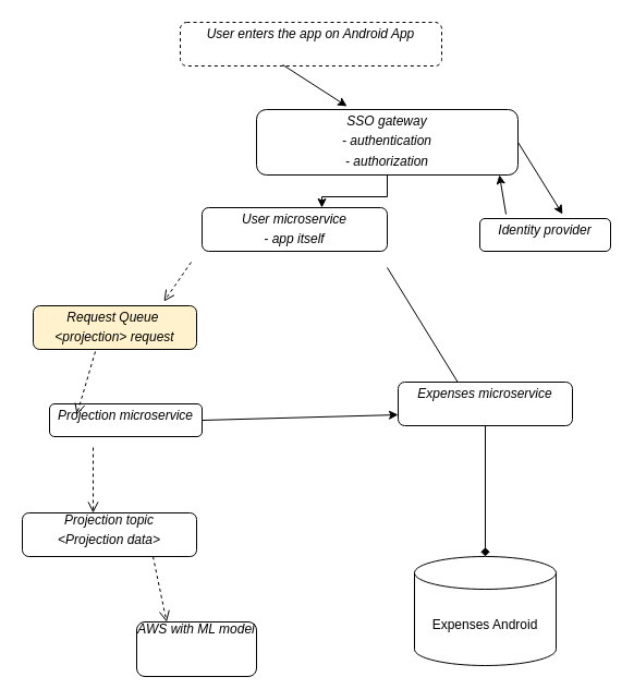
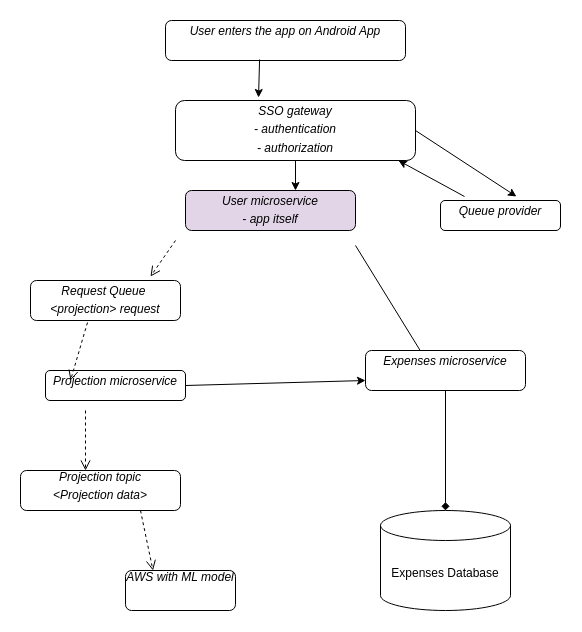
  <mxCell id="0" />
  <mxCell id="1" parent="0" />
- <mxCell id="2" value="&lt;p style=&quot;margin:0px;margin-top:4px;text-align:center;&quot;&gt;&lt;i&gt;User microservice&lt;/i&gt;&lt;/p&gt;&lt;p style=&quot;margin:0px;margin-top:4px;text-align:center;&quot;&gt;&lt;i&gt;- app itself&lt;/i&gt;&lt;/p&gt;" style="verticalAlign=top;align=left;overflow=fill;fontSize=12;fontFamily=Helvetica;html=1;rounded=1;shadow=0;comic=0;labelBackgroundColor=none;strokeWidth=1" parent="1" vertex="1"><mxGeometry x="185" y="190" width="170" height="40" as="geometry" /></mxCell>
+ <mxCell id="2" value="&lt;p style=&quot;margin:0px;margin-top:4px;text-align:center;&quot;&gt;&lt;i&gt;User microservice&lt;/i&gt;&lt;/p&gt;&lt;p style=&quot;margin:0px;margin-top:4px;text-align:center;&quot;&gt;&lt;i&gt;- app itself&lt;/i&gt;&lt;/p&gt;" style="verticalAlign=top;align=left;overflow=fill;fontSize=12;fontFamily=Helvetica;html=1;rounded=1;shadow=0;comic=0;labelBackgroundColor=none;strokeWidth=1;fillColor=#e1d5e7;" parent="1" vertex="1"><mxGeometry x="185" y="190" width="170" height="40" as="geometry" /></mxCell>
  <mxCell id="3" value="" style="html=1;verticalAlign=bottom;endArrow=open;dashed=1;endSize=8;rounded=0;entryX=0.8;entryY=-0.1;entryDx=0;entryDy=0;entryPerimeter=0;" parent="1" target="4" edge="1"><mxGeometry relative="1" as="geometry"><mxPoint x="175" y="240" as="sourcePoint" /><mxPoint x="115" y="290" as="targetPoint" /></mxGeometry></mxCell>
- <mxCell id="4" value="&lt;p style=&quot;margin:0px;margin-top:4px;text-align:center;&quot;&gt;&lt;i&gt;Request Queue&amp;nbsp;&lt;/i&gt;&lt;/p&gt;&lt;p style=&quot;margin:0px;margin-top:4px;text-align:center;&quot;&gt;&lt;i&gt;&amp;lt;projection&amp;gt; request&lt;/i&gt;&lt;/p&gt;" style="verticalAlign=top;align=left;overflow=fill;fontSize=12;fontFamily=Helvetica;html=1;rounded=1;shadow=0;comic=0;labelBackgroundColor=none;strokeWidth=1;fillColor=#fff2cc;" parent="1" vertex="1"><mxGeometry x="30" y="280" width="150" height="40" as="geometry" /></mxCell>
+ <mxCell id="4" value="&lt;p style=&quot;margin:0px;margin-top:4px;text-align:center;&quot;&gt;&lt;i&gt;Request Queue&amp;nbsp;&lt;/i&gt;&lt;/p&gt;&lt;p style=&quot;margin:0px;margin-top:4px;text-align:center;&quot;&gt;&lt;i&gt;&amp;lt;projection&amp;gt; request&lt;/i&gt;&lt;/p&gt;" style="verticalAlign=top;align=left;overflow=fill;fontSize=12;fontFamily=Helvetica;html=1;rounded=1;shadow=0;comic=0;labelBackgroundColor=none;strokeWidth=1" parent="1" vertex="1"><mxGeometry x="30" y="280" width="150" height="40" as="geometry" /></mxCell>
  <mxCell id="5" value="&lt;p style=&quot;margin:0px;margin-top:4px;text-align:center;&quot;&gt;&lt;i&gt;Projection microservice&lt;/i&gt;&lt;/p&gt;" style="verticalAlign=top;align=left;overflow=fill;fontSize=12;fontFamily=Helvetica;html=1;rounded=1;shadow=0;comic=0;labelBackgroundColor=none;strokeWidth=1" parent="1" vertex="1"><mxGeometry x="45" y="370" width="140" height="30" as="geometry" /></mxCell>
  <mxCell id="6" value="" style="html=1;verticalAlign=bottom;endArrow=open;dashed=1;endSize=8;rounded=0;exitX=0.38;exitY=1.05;exitDx=0;exitDy=0;exitPerimeter=0;" parent="1" source="4" edge="1"><mxGeometry relative="1" as="geometry"><mxPoint x="130" y="330" as="sourcePoint" /><mxPoint x="70" y="380" as="targetPoint" /></mxGeometry></mxCell>
  <mxCell id="7" value="" style="endArrow=classic;html=1;rounded=0;exitX=1;exitY=0.75;exitDx=0;exitDy=0;entryX=0.438;entryY=0;entryDx=0;entryDy=0;entryPerimeter=0;" parent="1" edge="1"><mxGeometry width="50" height="50" relative="1" as="geometry"><mxPoint x="355" y="245" as="sourcePoint" /><mxPoint x="435.08" y="375" as="targetPoint" /></mxGeometry></mxCell>
  <mxCell id="8" value="&lt;p style=&quot;margin:0px;margin-top:4px;text-align:center;&quot;&gt;&lt;i&gt;Expenses microservice&lt;/i&gt;&lt;/p&gt;" style="verticalAlign=top;align=left;overflow=fill;fontSize=12;fontFamily=Helvetica;html=1;rounded=1;shadow=0;comic=0;labelBackgroundColor=none;strokeWidth=1" parent="1" vertex="1"><mxGeometry x="365" y="350" width="160" height="40" as="geometry" /></mxCell>
- <mxCell id="9" value="Expenses Android" style="shape=cylinder3;whiteSpace=wrap;html=1;boundedLbl=1;backgroundOutline=1;size=15;" parent="1" vertex="1"><mxGeometry x="380" y="510" width="130" height="100" as="geometry" /></mxCell>
+ <mxCell id="9" value="Expenses Database" style="shape=cylinder3;whiteSpace=wrap;html=1;boundedLbl=1;backgroundOutline=1;size=15;" parent="1" vertex="1"><mxGeometry x="380" y="510" width="130" height="100" as="geometry" /></mxCell>
  <mxCell id="10" value="" style="endArrow=diamond;html=1;rounded=0;exitX=0.5;exitY=1;exitDx=0;exitDy=0;entryX=0.5;entryY=0;entryDx=0;entryDy=0;entryPerimeter=0;" parent="1" source="8" target="9" edge="1"><mxGeometry width="50" height="50" relative="1" as="geometry"><mxPoint x="415" y="370" as="sourcePoint" /><mxPoint x="455" y="415" as="targetPoint" /></mxGeometry></mxCell>
  <mxCell id="11" value="" style="endArrow=classic;html=1;rounded=0;fontSize=16;exitX=1;exitY=0.5;exitDx=0;exitDy=0;entryX=0;entryY=0.75;entryDx=0;entryDy=0;" parent="1" source="5" edge="1" target="8"><mxGeometry width="50" height="50" relative="1" as="geometry"><mxPoint x="225" y="480" as="sourcePoint" /><mxPoint x="355" y="390" as="targetPoint" /></mxGeometry></mxCell>
  <mxCell id="12" value="" style="html=1;verticalAlign=bottom;endArrow=open;dashed=1;endSize=8;rounded=0;" parent="1" edge="1"><mxGeometry relative="1" as="geometry"><mxPoint x="85" y="410" as="sourcePoint" /><mxPoint x="85" y="470" as="targetPoint" /></mxGeometry></mxCell>
  <mxCell id="13" value="&lt;div style=&quot;text-align: center;&quot;&gt;&lt;span style=&quot;background-color: initial;&quot;&gt;&lt;i&gt;Projection&amp;nbsp;&lt;/i&gt;&lt;/span&gt;&lt;i style=&quot;background-color: initial;&quot;&gt;topic&lt;/i&gt;&lt;br&gt;&lt;/div&gt;&lt;p style=&quot;margin:0px;margin-top:4px;text-align:center;&quot;&gt;&lt;i&gt;&amp;lt;Projection data&amp;gt;&lt;/i&gt;&lt;/p&gt;" style="verticalAlign=top;align=left;overflow=fill;fontSize=12;fontFamily=Helvetica;html=1;rounded=1;shadow=0;comic=0;labelBackgroundColor=none;strokeWidth=1" parent="1" vertex="1"><mxGeometry x="20" y="470" width="160" height="40" as="geometry" /></mxCell>
- <mxCell id="14" value="&lt;div style=&quot;text-align: center;&quot;&gt;&lt;i&gt;AWS with ML model&lt;/i&gt;&lt;/div&gt;" style="verticalAlign=top;align=left;overflow=fill;fontSize=12;fontFamily=Helvetica;html=1;rounded=1;shadow=0;comic=0;labelBackgroundColor=none;strokeWidth=1" parent="1" vertex="1"><mxGeometry x="125" y="570" width="110" height="50" as="geometry" /></mxCell>
+ <mxCell id="14" value="&lt;div style=&quot;text-align: center;&quot;&gt;&lt;i&gt;AWS with ML model&lt;/i&gt;&lt;/div&gt;" style="verticalAlign=top;align=left;overflow=fill;fontSize=12;fontFamily=Helvetica;html=1;rounded=1;shadow=0;comic=0;labelBackgroundColor=none;strokeWidth=1" parent="1" vertex="1"><mxGeometry x="125" y="570" width="110" height="40" as="geometry" /></mxCell>
  <mxCell id="15" value="" style="html=1;verticalAlign=bottom;endArrow=open;dashed=1;endSize=8;rounded=0;exitX=0.75;exitY=1;exitDx=0;exitDy=0;entryX=0.25;entryY=0;entryDx=0;entryDy=0;" parent="1" source="13" target="14" edge="1"><mxGeometry relative="1" as="geometry"><mxPoint x="-25" y="550" as="sourcePoint" /><mxPoint x="-25" y="610" as="targetPoint" /></mxGeometry></mxCell>
- <mxCell id="16" value="&lt;p style=&quot;margin:0px;margin-top:4px;text-align:center;&quot;&gt;&lt;i&gt;User enters the app on Android App&lt;/i&gt;&lt;/p&gt;" style="verticalAlign=top;align=left;overflow=fill;fontSize=12;fontFamily=Helvetica;html=1;rounded=1;shadow=0;comic=0;labelBackgroundColor=none;strokeWidth=1;dashed=1;" parent="1" vertex="1"><mxGeometry x="165" y="20" width="240" height="40" as="geometry" /></mxCell>
+ <mxCell id="16" value="&lt;p style=&quot;margin:0px;margin-top:4px;text-align:center;&quot;&gt;&lt;i&gt;User enters the app on Android App&lt;/i&gt;&lt;/p&gt;" style="verticalAlign=top;align=left;overflow=fill;fontSize=12;fontFamily=Helvetica;html=1;rounded=1;shadow=0;comic=0;labelBackgroundColor=none;strokeWidth=1" parent="1" vertex="1"><mxGeometry x="165" y="20" width="240" height="40" as="geometry" /></mxCell>
  <mxCell id="17" style="edgeStyle=orthogonalEdgeStyle;rounded=0;orthogonalLoop=1;jettySize=auto;html=1;entryX=0.647;entryY=0;entryDx=0;entryDy=0;entryPerimeter=0;" parent="1" source="18" target="2" edge="1"><mxGeometry relative="1" as="geometry" /></mxCell>
- <mxCell id="18" value="&lt;p style=&quot;margin:0px;margin-top:4px;text-align:center;&quot;&gt;&lt;i&gt;SSO gateway&lt;/i&gt;&lt;/p&gt;&lt;p style=&quot;margin:0px;margin-top:4px;text-align:center;&quot;&gt;&lt;i&gt;- authentication&lt;/i&gt;&lt;/p&gt;&lt;p style=&quot;margin:0px;margin-top:4px;text-align:center;&quot;&gt;&lt;i&gt;- authorization&lt;/i&gt;&lt;/p&gt;" style="verticalAlign=top;align=left;overflow=fill;fontSize=12;fontFamily=Helvetica;html=1;rounded=1;shadow=0;comic=0;labelBackgroundColor=none;strokeWidth=1" parent="1" vertex="1"><mxGeometry x="235" y="100" width="240" height="60" as="geometry" /></mxCell>
+ <mxCell id="18" value="&lt;p style=&quot;margin:0px;margin-top:4px;text-align:center;&quot;&gt;&lt;i&gt;SSO gateway&lt;/i&gt;&lt;/p&gt;&lt;p style=&quot;margin:0px;margin-top:4px;text-align:center;&quot;&gt;&lt;i&gt;- authentication&lt;/i&gt;&lt;/p&gt;&lt;p style=&quot;margin:0px;margin-top:4px;text-align:center;&quot;&gt;&lt;i&gt;- authorization&lt;/i&gt;&lt;/p&gt;" style="verticalAlign=top;align=left;overflow=fill;fontSize=12;fontFamily=Helvetica;html=1;rounded=1;shadow=0;comic=0;labelBackgroundColor=none;strokeWidth=1" parent="1" vertex="1"><mxGeometry x="175" y="100" width="240" height="60" as="geometry" /></mxCell>
  <mxCell id="19" value="" style="endArrow=classic;html=1;rounded=0;exitX=0.392;exitY=0.975;exitDx=0;exitDy=0;exitPerimeter=0;entryX=0.346;entryY=-0.05;entryDx=0;entryDy=0;entryPerimeter=0;" parent="1" source="16" target="18" edge="1"><mxGeometry width="50" height="50" relative="1" as="geometry"><mxPoint x="245" y="130" as="sourcePoint" /><mxPoint x="295" y="80" as="targetPoint" /></mxGeometry></mxCell>
- <mxCell id="20" value="&lt;p style=&quot;margin:0px;margin-top:4px;text-align:center;&quot;&gt;&lt;i&gt;Identity provider&lt;/i&gt;&lt;/p&gt;" style="verticalAlign=top;align=left;overflow=fill;fontSize=12;fontFamily=Helvetica;html=1;rounded=1;shadow=0;comic=0;labelBackgroundColor=none;strokeWidth=1" parent="1" vertex="1"><mxGeometry x="440" width="120" height="30" as="geometry" y="200" /></mxCell>
+ <mxCell id="20" value="&lt;p style=&quot;margin:0px;margin-top:4px;text-align:center;&quot;&gt;&lt;i&gt;Queue provider&lt;/i&gt;&lt;/p&gt;" style="verticalAlign=top;align=left;overflow=fill;fontSize=12;fontFamily=Helvetica;html=1;rounded=1;shadow=0;comic=0;labelBackgroundColor=none;strokeWidth=1" parent="1" vertex="1"><mxGeometry x="440" width="120" height="30" as="geometry" y="200" /></mxCell>
  <mxCell id="21" value="" style="endArrow=classic;html=1;rounded=0;exitX=1;exitY=0.5;exitDx=0;exitDy=0;entryX=0.633;entryY=-0.133;entryDx=0;entryDy=0;entryPerimeter=0;" parent="1" source="18" target="20" edge="1"><mxGeometry width="50" height="50" relative="1" as="geometry"><mxPoint x="455" y="140" as="sourcePoint" /><mxPoint x="505" y="90" as="targetPoint" /></mxGeometry></mxCell>
  <mxCell id="22" value="" style="endArrow=classic;html=1;rounded=0;entryX=0.929;entryY=1;entryDx=0;entryDy=0;entryPerimeter=0;exitX=0.2;exitY=-0.133;exitDx=0;exitDy=0;exitPerimeter=0;" parent="1" source="20" target="18" edge="1"><mxGeometry width="50" height="50" relative="1" as="geometry"><mxPoint x="420" y="190" as="sourcePoint" /><mxPoint x="470" y="140" as="targetPoint" /></mxGeometry></mxCell>
